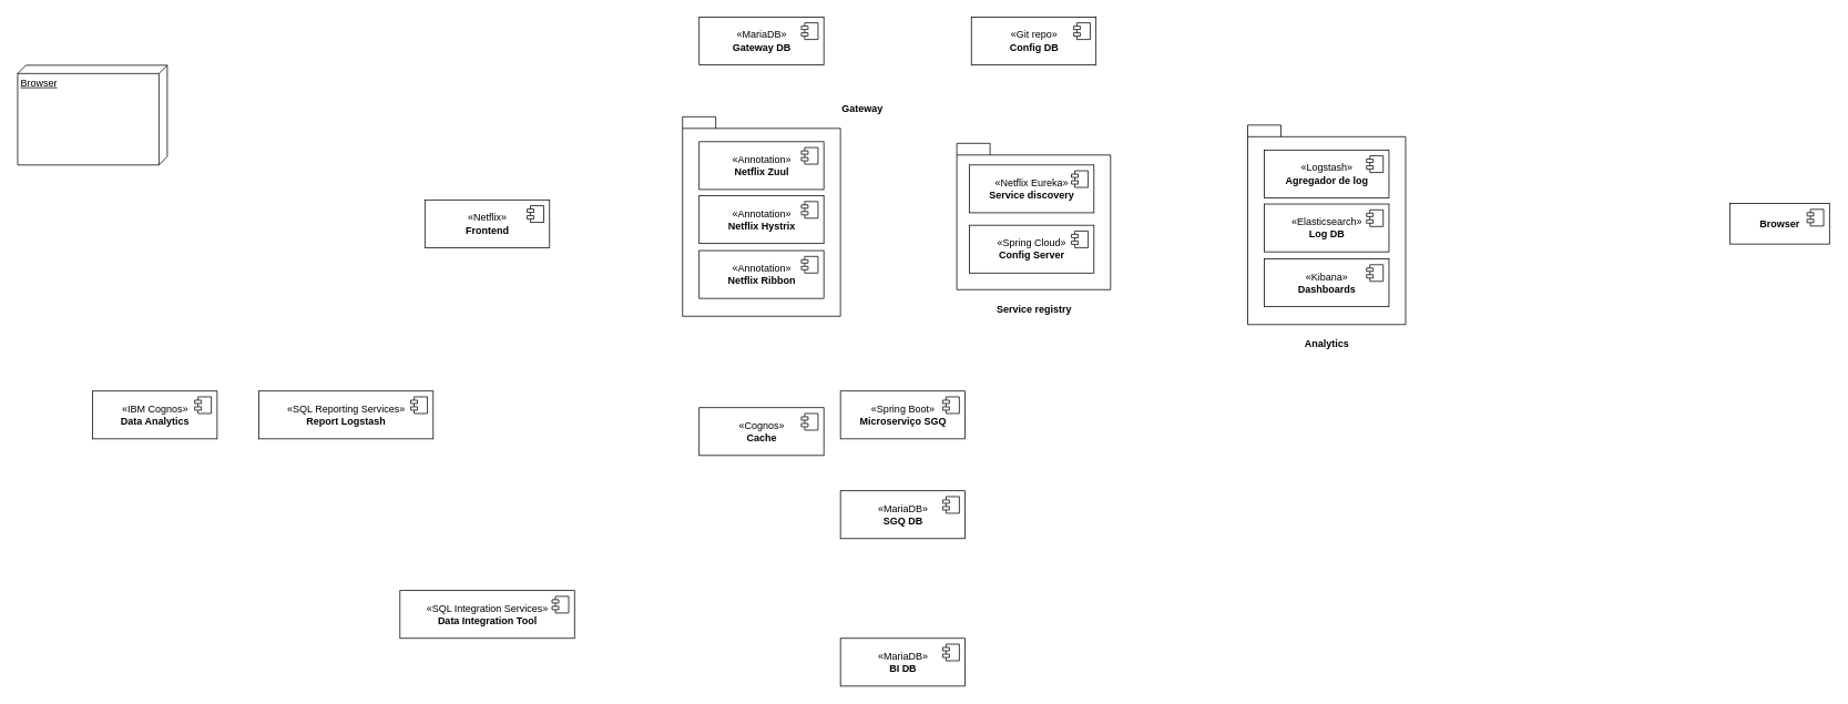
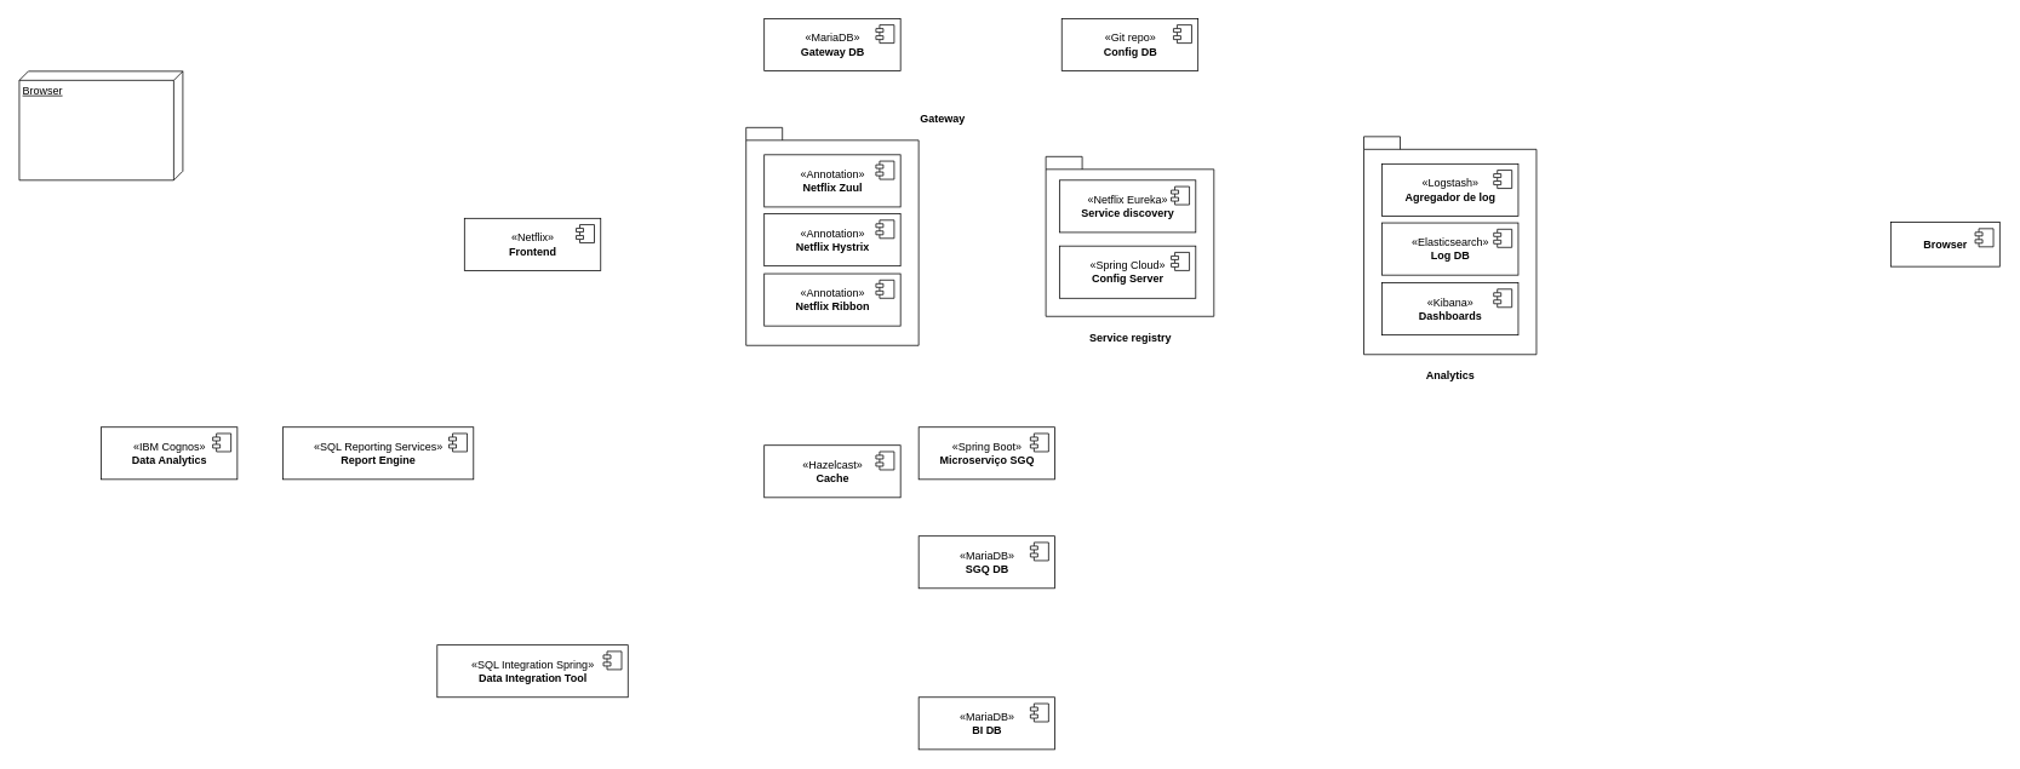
  <mxCell id="0" />
  <mxCell id="1" parent="0" />
  <mxCell id="2" value="«Netflix»&lt;br&gt;&lt;b&gt;Frontend&lt;/b&gt;" style="html=1;" vertex="1" parent="1"><mxGeometry x="510" y="240" width="150" height="57.5" as="geometry" /></mxCell>
  <mxCell id="3" value="" style="shape=component;jettyWidth=8;jettyHeight=4;" vertex="1" parent="2"><mxGeometry x="1" width="20" height="20" relative="1" as="geometry"><mxPoint x="-27" y="7" as="offset" /></mxGeometry></mxCell>
  <mxCell id="4" value="«Spring Boot»&lt;br&gt;&lt;b&gt;Microserviço SGQ&lt;/b&gt;" style="html=1;" vertex="1" parent="1"><mxGeometry x="1010" y="470" width="150" height="57.5" as="geometry" /></mxCell>
  <mxCell id="5" value="" style="shape=component;jettyWidth=8;jettyHeight=4;" vertex="1" parent="4"><mxGeometry x="1" width="20" height="20" relative="1" as="geometry"><mxPoint x="-27" y="7" as="offset" /></mxGeometry></mxCell>
  <mxCell id="6" value="«MariaDB»&lt;br&gt;&lt;b&gt;SGQ DB&lt;/b&gt;" style="html=1;" vertex="1" parent="1"><mxGeometry x="1010" y="590" width="150" height="57.5" as="geometry" /></mxCell>
  <mxCell id="7" value="" style="shape=component;jettyWidth=8;jettyHeight=4;" vertex="1" parent="6"><mxGeometry x="1" width="20" height="20" relative="1" as="geometry"><mxPoint x="-27" y="7" as="offset" /></mxGeometry></mxCell>
  <mxCell id="8" value="«MariaDB»&lt;br&gt;&lt;b&gt;BI DB&lt;/b&gt;" style="html=1;" vertex="1" parent="1"><mxGeometry x="1010" y="767.5" width="150" height="57.5" as="geometry" /></mxCell>
  <mxCell id="9" value="" style="shape=component;jettyWidth=8;jettyHeight=4;" vertex="1" parent="8"><mxGeometry x="1" width="20" height="20" relative="1" as="geometry"><mxPoint x="-27" y="7" as="offset" /></mxGeometry></mxCell>
- <mxCell id="10" value="«Cognos»&lt;br&gt;&lt;b&gt;Cache&lt;/b&gt;" style="html=1;" vertex="1" parent="1"><mxGeometry x="840" y="490" width="150" height="57.5" as="geometry" /></mxCell>
+ <mxCell id="10" value="«Hazelcast»&lt;br&gt;&lt;b&gt;Cache&lt;/b&gt;" style="html=1;" vertex="1" parent="1"><mxGeometry x="840" y="490" width="150" height="57.5" as="geometry" /></mxCell>
  <mxCell id="11" value="" style="shape=component;jettyWidth=8;jettyHeight=4;" vertex="1" parent="10"><mxGeometry x="1" width="20" height="20" relative="1" as="geometry"><mxPoint x="-27" y="7" as="offset" /></mxGeometry></mxCell>
- <mxCell id="12" value="«SQL Integration Services»&lt;br&gt;&lt;b&gt;Data Integration Tool&lt;/b&gt;" style="html=1;" vertex="1" parent="1"><mxGeometry x="480" y="710" width="210" height="57.5" as="geometry" /></mxCell>
+ <mxCell id="12" value="«SQL Integration Spring»&lt;br&gt;&lt;b&gt;Data Integration Tool&lt;/b&gt;" style="html=1;" vertex="1" parent="1"><mxGeometry x="480" y="710" width="210" height="57.5" as="geometry" /></mxCell>
  <mxCell id="13" value="" style="shape=component;jettyWidth=8;jettyHeight=4;" vertex="1" parent="12"><mxGeometry x="1" width="20" height="20" relative="1" as="geometry"><mxPoint x="-27" y="7" as="offset" /></mxGeometry></mxCell>
- <mxCell id="14" value="«SQL Reporting Services»&lt;br&gt;&lt;b&gt;Report Logstash&lt;/b&gt;" style="html=1;" vertex="1" parent="1"><mxGeometry x="310" y="470" width="210" height="57.5" as="geometry" /></mxCell>
+ <mxCell id="14" value="«SQL Reporting Services»&lt;br&gt;&lt;b&gt;Report Engine&lt;/b&gt;" style="html=1;" vertex="1" parent="1"><mxGeometry x="310" y="470" width="210" height="57.5" as="geometry" /></mxCell>
  <mxCell id="15" value="" style="shape=component;jettyWidth=8;jettyHeight=4;" vertex="1" parent="14"><mxGeometry x="1" width="20" height="20" relative="1" as="geometry"><mxPoint x="-27" y="7" as="offset" /></mxGeometry></mxCell>
  <mxCell id="16" value="«IBM Cognos»&lt;br&gt;&lt;b&gt;Data Analytics&lt;/b&gt;" style="html=1;" vertex="1" parent="1"><mxGeometry x="110" y="470" width="150" height="57.5" as="geometry" /></mxCell>
  <mxCell id="17" value="" style="shape=component;jettyWidth=8;jettyHeight=4;" vertex="1" parent="16"><mxGeometry x="1" width="20" height="20" relative="1" as="geometry"><mxPoint x="-27" y="7" as="offset" /></mxGeometry></mxCell>
  <mxCell id="18" value="&lt;b&gt;Browser&lt;/b&gt;" style="html=1;" vertex="1" parent="1"><mxGeometry x="2080" y="244.37" width="120" height="48.75" as="geometry" /></mxCell>
  <mxCell id="19" value="" style="shape=component;jettyWidth=8;jettyHeight=4;" vertex="1" parent="18"><mxGeometry x="1" width="20" height="20" relative="1" as="geometry"><mxPoint x="-27" y="7" as="offset" /></mxGeometry></mxCell>
  <mxCell id="20" value="«Git repo»&lt;br&gt;&lt;b&gt;Config DB&lt;/b&gt;" style="html=1;" vertex="1" parent="1"><mxGeometry x="1167.5" y="20" width="150" height="57.5" as="geometry" /></mxCell>
  <mxCell id="21" value="" style="shape=component;jettyWidth=8;jettyHeight=4;" vertex="1" parent="20"><mxGeometry x="1" width="20" height="20" relative="1" as="geometry"><mxPoint x="-27" y="7" as="offset" /></mxGeometry></mxCell>
  <mxCell id="22" value="«MariaDB»&lt;br&gt;&lt;b&gt;Gateway DB&lt;/b&gt;" style="html=1;" vertex="1" parent="1"><mxGeometry x="840" y="20" width="150" height="57.5" as="geometry" /></mxCell>
  <mxCell id="23" value="" style="shape=component;jettyWidth=8;jettyHeight=4;" vertex="1" parent="22"><mxGeometry x="1" width="20" height="20" relative="1" as="geometry"><mxPoint x="-27" y="7" as="offset" /></mxGeometry></mxCell>
  <mxCell id="24" value="" style="group" vertex="1" connectable="0" parent="1"><mxGeometry x="820" y="140" width="190" height="240" as="geometry" /></mxCell>
  <mxCell id="25" value="Gateway" style="shape=folder;fontStyle=1;spacingTop=10;tabWidth=40;tabHeight=14;tabPosition=left;html=1;labelPosition=right;verticalLabelPosition=top;align=left;verticalAlign=bottom;" vertex="1" parent="24"><mxGeometry width="190" height="240" as="geometry" /></mxCell>
  <mxCell id="26" value="«Annotation»&lt;br&gt;&lt;b&gt;Netflix Zuul&lt;/b&gt;" style="html=1;" vertex="1" parent="24"><mxGeometry x="20" y="30" width="150" height="57.5" as="geometry" /></mxCell>
  <mxCell id="27" value="" style="shape=component;jettyWidth=8;jettyHeight=4;" vertex="1" parent="26"><mxGeometry x="1" width="20" height="20" relative="1" as="geometry"><mxPoint x="-27" y="7" as="offset" /></mxGeometry></mxCell>
  <mxCell id="28" value="«Annotation»&lt;br&gt;&lt;b&gt;Netflix Hystrix&lt;/b&gt;" style="html=1;" vertex="1" parent="24"><mxGeometry x="20" y="95" width="150" height="57.5" as="geometry" /></mxCell>
  <mxCell id="29" value="" style="shape=component;jettyWidth=8;jettyHeight=4;" vertex="1" parent="28"><mxGeometry x="1" width="20" height="20" relative="1" as="geometry"><mxPoint x="-27" y="7" as="offset" /></mxGeometry></mxCell>
  <mxCell id="30" value="«Annotation»&lt;br&gt;&lt;b&gt;Netflix Ribbon&lt;/b&gt;" style="html=1;" vertex="1" parent="24"><mxGeometry x="20" y="161" width="150" height="57.5" as="geometry" /></mxCell>
  <mxCell id="31" value="" style="shape=component;jettyWidth=8;jettyHeight=4;" vertex="1" parent="30"><mxGeometry x="1" width="20" height="20" relative="1" as="geometry"><mxPoint x="-27" y="7" as="offset" /></mxGeometry></mxCell>
  <mxCell id="32" value="" style="group" vertex="1" connectable="0" parent="1"><mxGeometry x="1150" y="172" width="185" height="176" as="geometry" /></mxCell>
  <mxCell id="33" value="Service registry" style="shape=folder;fontStyle=1;spacingTop=10;tabWidth=40;tabHeight=14;tabPosition=left;html=1;labelPosition=center;verticalLabelPosition=bottom;align=center;verticalAlign=top;" vertex="1" parent="32"><mxGeometry width="185" height="176" as="geometry" /></mxCell>
  <mxCell id="34" value="«Netflix Eureka»&lt;br&gt;&lt;b&gt;Service discovery&lt;/b&gt;" style="html=1;" vertex="1" parent="32"><mxGeometry x="15" y="26" width="150" height="57.5" as="geometry" /></mxCell>
  <mxCell id="35" value="" style="shape=component;jettyWidth=8;jettyHeight=4;" vertex="1" parent="34"><mxGeometry x="1" width="20" height="20" relative="1" as="geometry"><mxPoint x="-27" y="7" as="offset" /></mxGeometry></mxCell>
  <mxCell id="36" value="«Spring Cloud»&lt;br&gt;&lt;b&gt;Config Server&lt;/b&gt;" style="html=1;" vertex="1" parent="32"><mxGeometry x="15" y="98.5" width="150" height="57.5" as="geometry" /></mxCell>
  <mxCell id="37" value="" style="shape=component;jettyWidth=8;jettyHeight=4;" vertex="1" parent="36"><mxGeometry x="1" width="20" height="20" relative="1" as="geometry"><mxPoint x="-27" y="7" as="offset" /></mxGeometry></mxCell>
  <mxCell id="38" value="" style="group" vertex="1" connectable="0" parent="1"><mxGeometry x="1500" y="150" width="190" height="240" as="geometry" /></mxCell>
  <mxCell id="39" value="Analytics" style="shape=folder;fontStyle=1;spacingTop=10;tabWidth=40;tabHeight=14;tabPosition=left;html=1;labelPosition=center;verticalLabelPosition=bottom;align=center;verticalAlign=top;" vertex="1" parent="38"><mxGeometry width="190" height="240" as="geometry" /></mxCell>
  <mxCell id="40" value="«Logstash»&lt;br&gt;&lt;b&gt;Agregador de log&lt;/b&gt;" style="html=1;" vertex="1" parent="38"><mxGeometry x="20" y="30" width="150" height="57.5" as="geometry" /></mxCell>
  <mxCell id="41" value="" style="shape=component;jettyWidth=8;jettyHeight=4;" vertex="1" parent="40"><mxGeometry x="1" width="20" height="20" relative="1" as="geometry"><mxPoint x="-27" y="7" as="offset" /></mxGeometry></mxCell>
  <mxCell id="42" value="«Elasticsearch»&lt;br&gt;&lt;b&gt;Log DB&lt;/b&gt;" style="html=1;" vertex="1" parent="38"><mxGeometry x="20" y="95" width="150" height="57.5" as="geometry" /></mxCell>
  <mxCell id="43" value="" style="shape=component;jettyWidth=8;jettyHeight=4;" vertex="1" parent="42"><mxGeometry x="1" width="20" height="20" relative="1" as="geometry"><mxPoint x="-27" y="7" as="offset" /></mxGeometry></mxCell>
  <mxCell id="44" value="«Kibana»&lt;br&gt;&lt;b&gt;Dashboards&lt;/b&gt;" style="html=1;" vertex="1" parent="38"><mxGeometry x="20" y="161" width="150" height="57.5" as="geometry" /></mxCell>
  <mxCell id="45" value="" style="shape=component;jettyWidth=8;jettyHeight=4;" vertex="1" parent="44"><mxGeometry x="1" width="20" height="20" relative="1" as="geometry"><mxPoint x="-27" y="7" as="offset" /></mxGeometry></mxCell>
  <mxCell id="46" value="Browser" style="verticalAlign=top;align=left;spacingTop=8;spacingLeft=2;spacingRight=12;shape=cube;size=10;direction=south;fontStyle=4;html=1;" vertex="1" parent="1"><mxGeometry x="20" y="78" width="180" height="120" as="geometry" /></mxCell>
